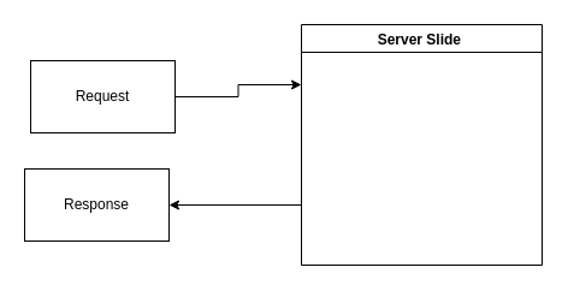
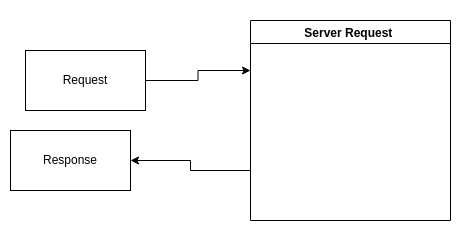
  <mxCell id="0" />
  <mxCell id="1" parent="0" />
  <mxCell id="2" style="edgeStyle=orthogonalEdgeStyle;rounded=0;orthogonalLoop=1;jettySize=auto;html=1;entryX=1;entryY=0.5;entryDx=0;entryDy=0;exitX=0;exitY=0.75;exitDx=0;exitDy=0;" edge="1" parent="1" source="3" target="6"><mxGeometry relative="1" as="geometry" /></mxCell>
- <mxCell id="3" value="Server Slide " style="swimlane;" vertex="1" parent="1"><mxGeometry x="250" y="20" width="200" height="200" as="geometry" /></mxCell>
+ <mxCell id="3" value="Server Request " style="swimlane;" vertex="1" parent="1"><mxGeometry x="250" y="20" width="200" height="200" as="geometry" /></mxCell>
  <mxCell id="4" style="edgeStyle=orthogonalEdgeStyle;rounded=0;orthogonalLoop=1;jettySize=auto;html=1;entryX=0;entryY=0.25;entryDx=0;entryDy=0;" edge="1" parent="1" source="5" target="3"><mxGeometry relative="1" as="geometry" /></mxCell>
  <mxCell id="5" value="Request" style="rounded=0;whiteSpace=wrap;html=1;" vertex="1" parent="1"><mxGeometry x="25" y="50" width="120" height="60" as="geometry" /></mxCell>
- <mxCell id="6" value="Response" style="rounded=0;whiteSpace=wrap;html=1;" vertex="1" parent="1"><mxGeometry x="20" y="140" width="120" height="60" as="geometry" /></mxCell>
+ <mxCell id="6" value="Response" style="rounded=0;whiteSpace=wrap;html=1;" vertex="1" parent="1"><mxGeometry x="10" y="130" width="120" height="60" as="geometry" /></mxCell>
